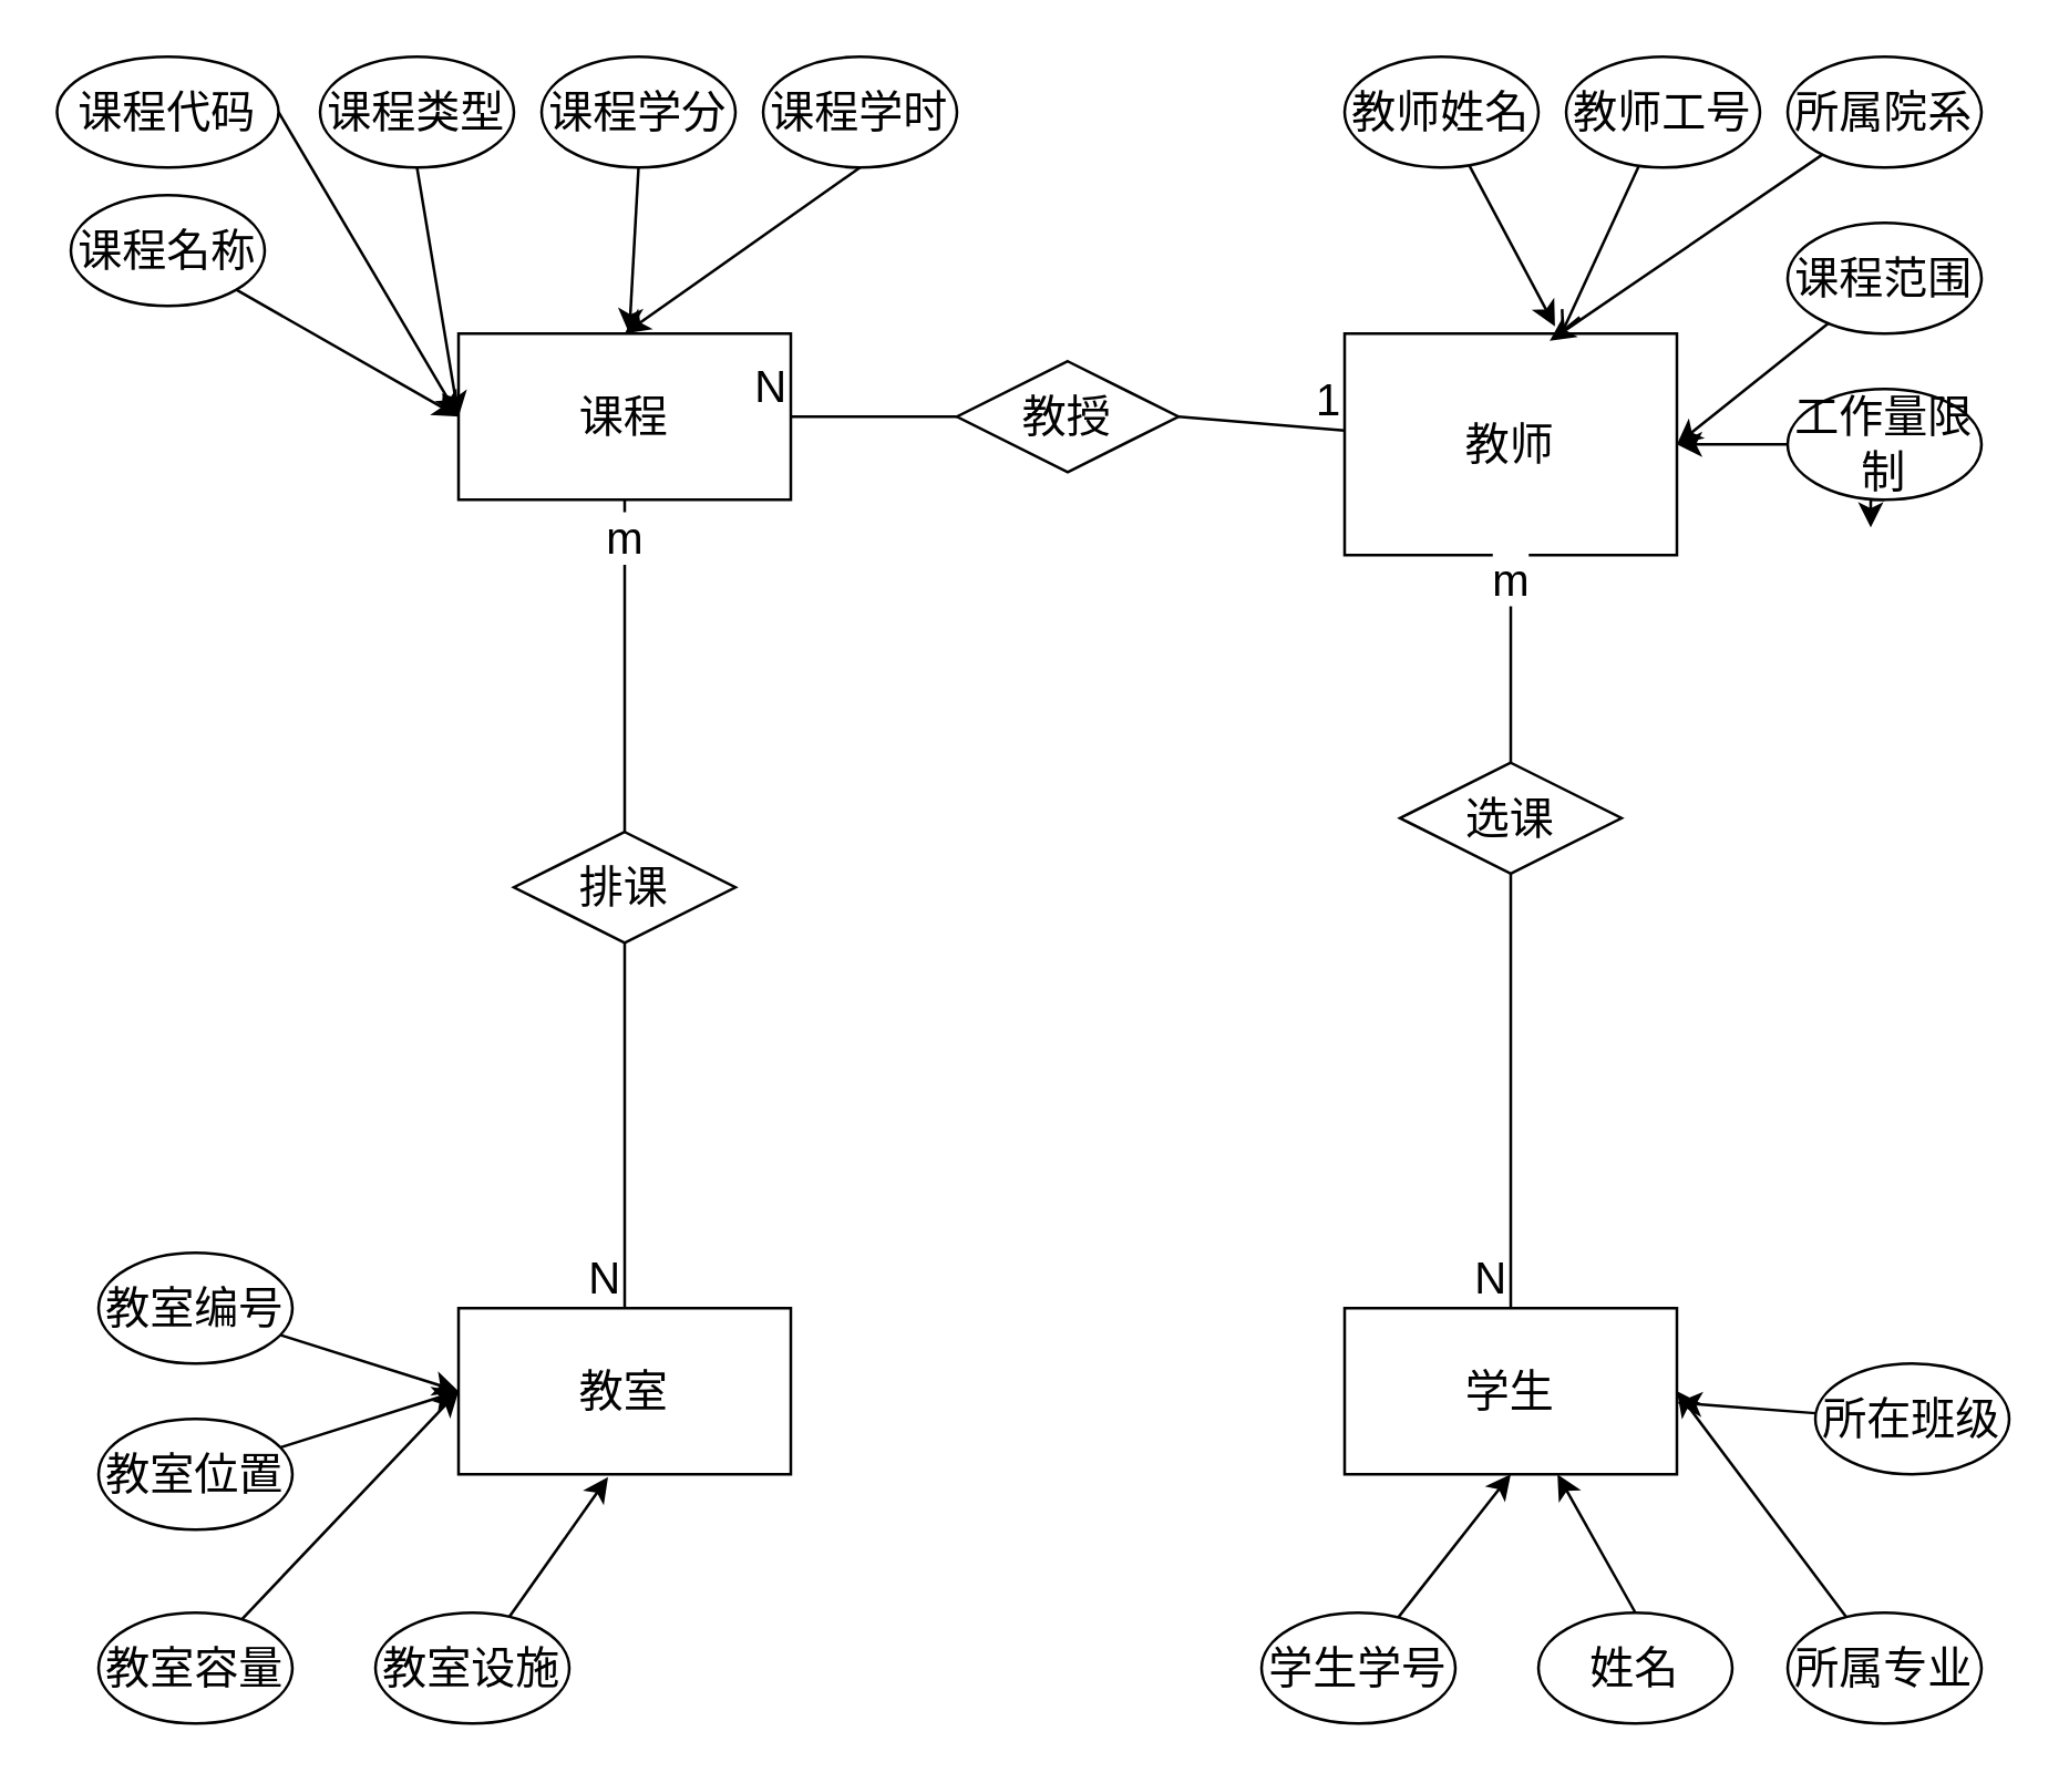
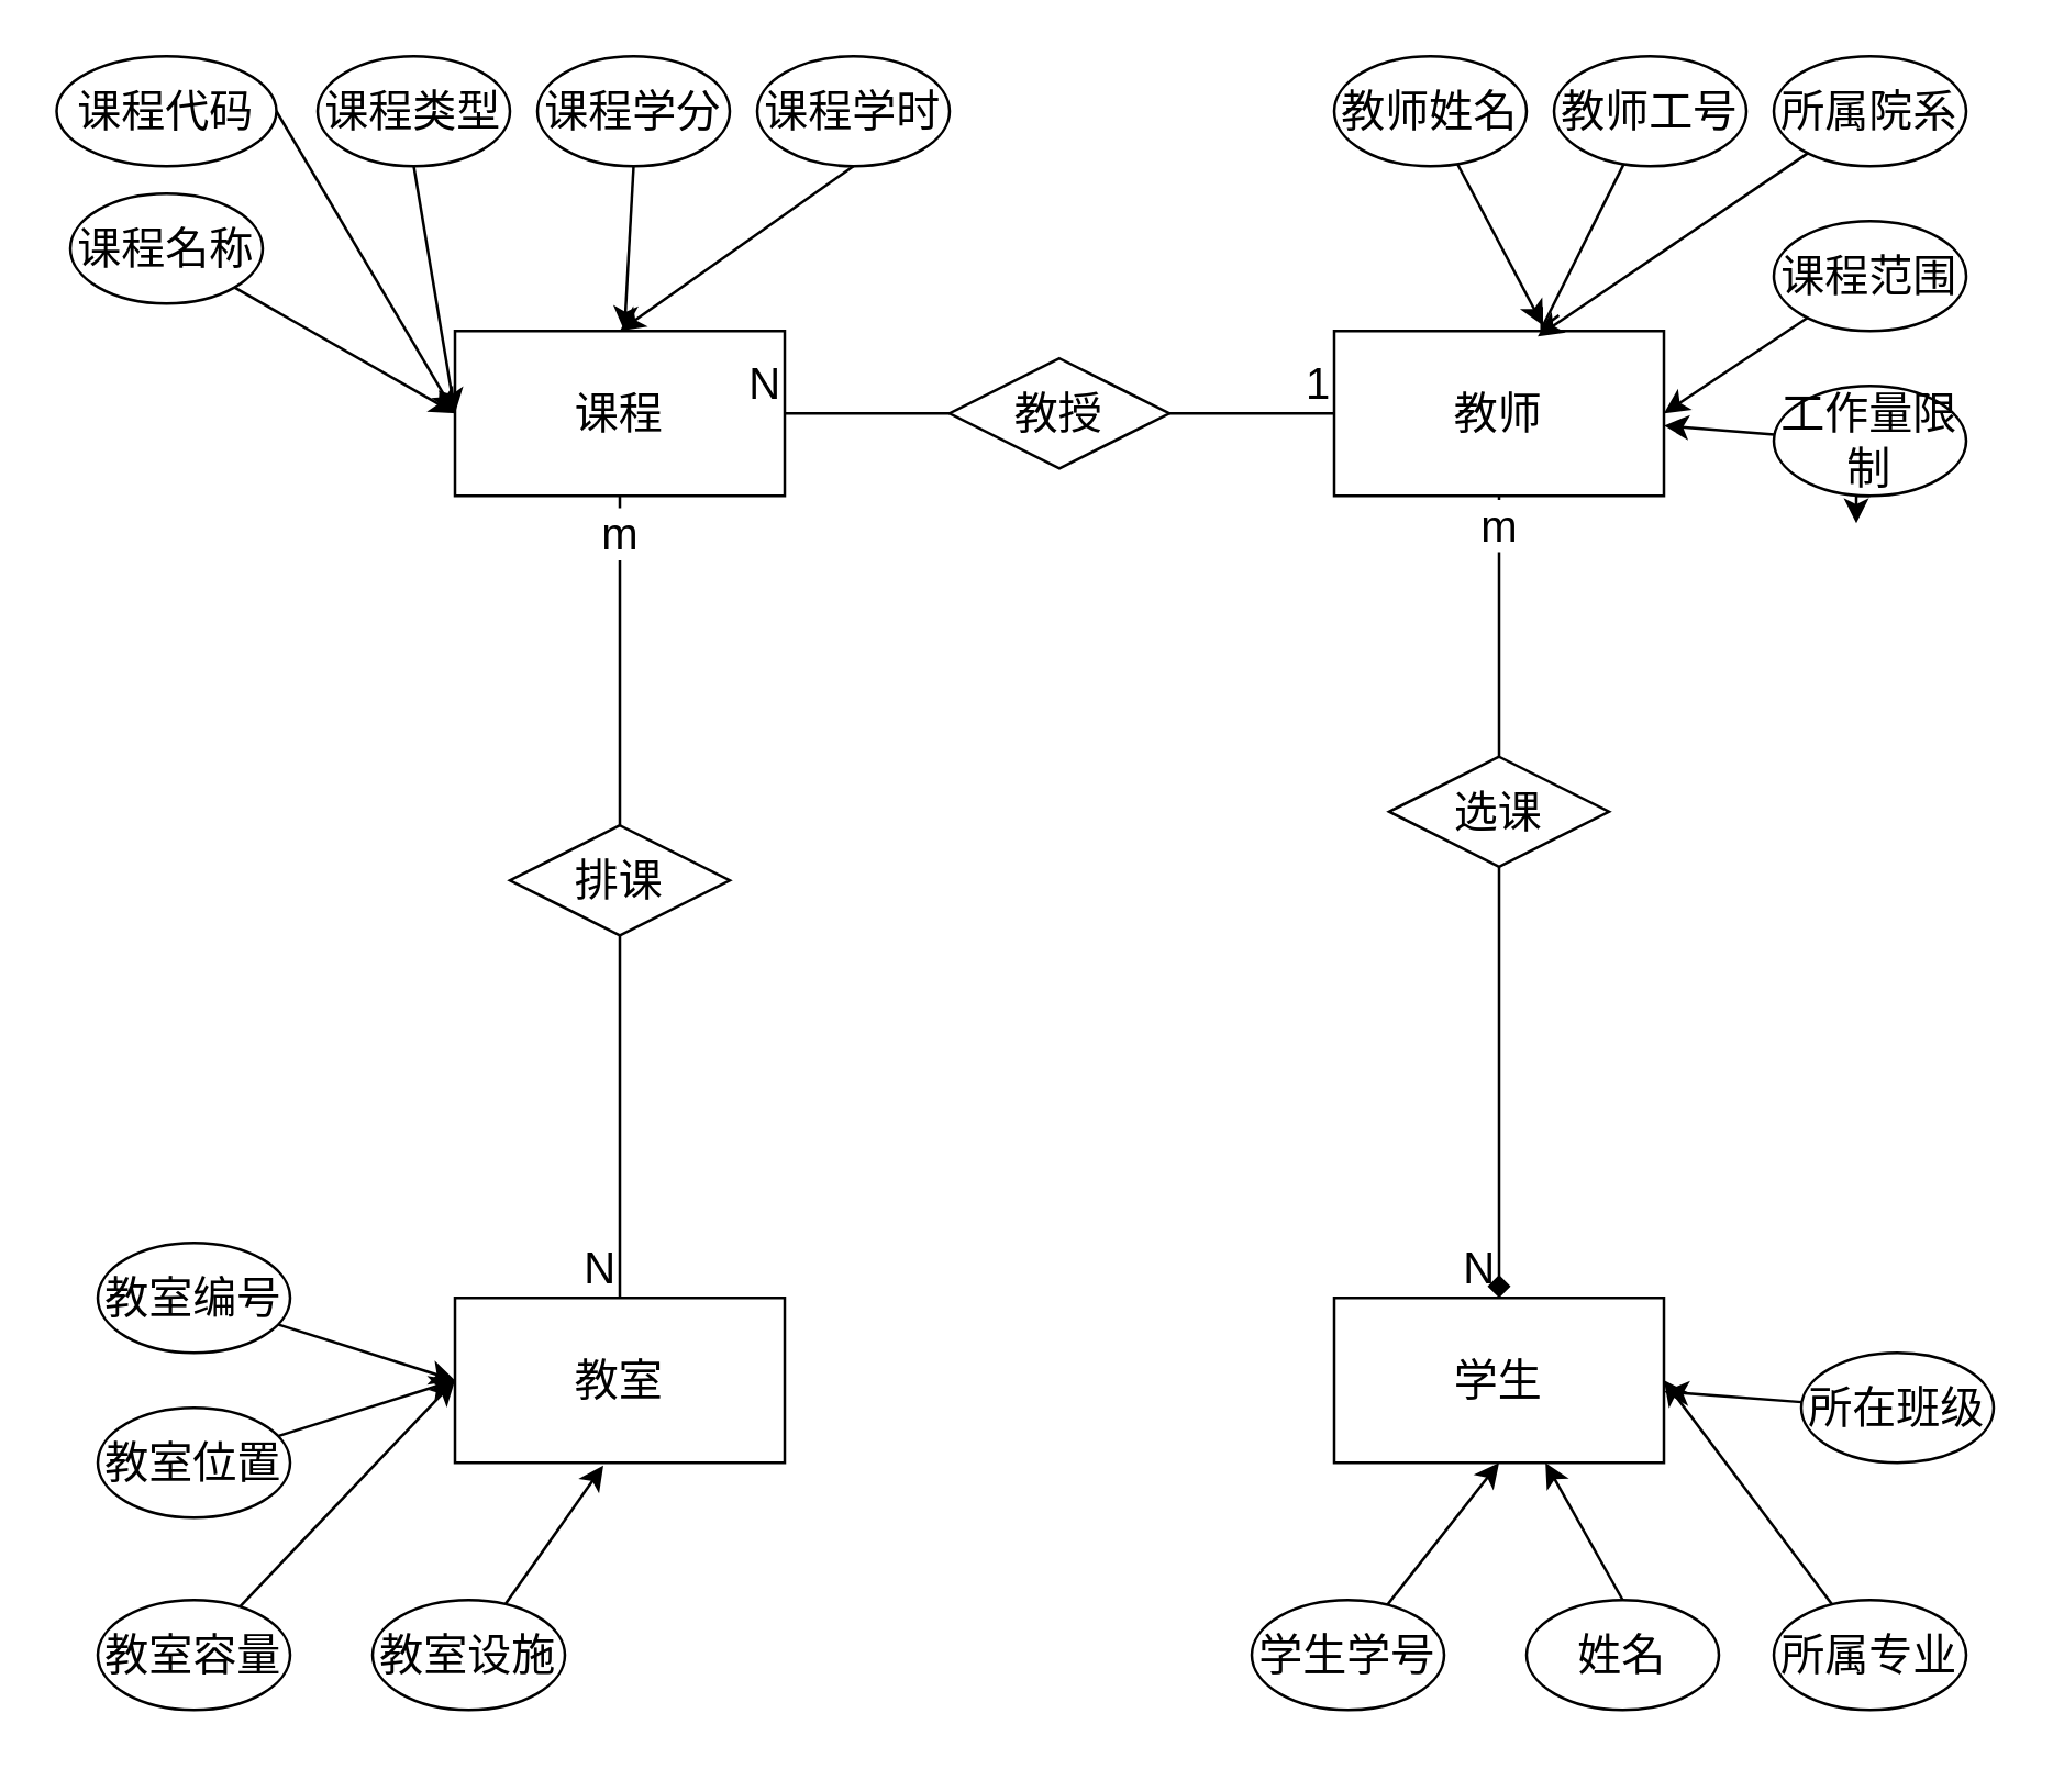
  <mxCell id="0" />
  <mxCell id="1" parent="0" />
  <mxCell id="2" value="课程" style="rounded=0;whiteSpace=wrap;html=1;fontSize=16;" vertex="1" parent="1"><mxGeometry x="165" y="120" width="120" height="60" as="geometry" /></mxCell>
- <mxCell id="3" value="教师" style="rounded=0;whiteSpace=wrap;html=1;fontSize=16;" vertex="1" parent="1"><mxGeometry x="485" y="120" width="120" height="80" as="geometry" /></mxCell>
+ <mxCell id="3" value="教师" style="rounded=0;whiteSpace=wrap;html=1;fontSize=16;" vertex="1" parent="1"><mxGeometry x="485" y="120" width="120" height="60" as="geometry" /></mxCell>
  <mxCell id="4" value="教室" style="rounded=0;whiteSpace=wrap;html=1;fontSize=16;" vertex="1" parent="1"><mxGeometry x="165" y="472" width="120" height="60" as="geometry" /></mxCell>
  <mxCell id="5" value="学生" style="rounded=0;whiteSpace=wrap;html=1;fontSize=16;" vertex="1" parent="1"><mxGeometry x="485" y="472" width="120" height="60" as="geometry" /></mxCell>
  <mxCell id="6" style="rounded=0;orthogonalLoop=1;jettySize=auto;html=1;entryX=0;entryY=0.5;entryDx=0;entryDy=0;fontSize=16;" edge="1" parent="1" source="7" target="2"><mxGeometry relative="1" as="geometry" /></mxCell>
  <mxCell id="7" value="课程名称" style="ellipse;whiteSpace=wrap;html=1;fontSize=16;" vertex="1" parent="1"><mxGeometry x="25" y="70" width="70" height="40" as="geometry" /></mxCell>
  <mxCell id="8" style="rounded=0;orthogonalLoop=1;jettySize=auto;html=1;exitX=1;exitY=0.5;exitDx=0;exitDy=0;fontSize=16;" edge="1" parent="1" source="9"><mxGeometry relative="1" as="geometry"><mxPoint x="165" y="150" as="targetPoint" /></mxGeometry></mxCell>
  <mxCell id="9" value="课程代码" style="ellipse;whiteSpace=wrap;html=1;fontSize=16;" vertex="1" parent="1"><mxGeometry x="20" y="20" width="80" height="40" as="geometry" /></mxCell>
  <mxCell id="10" style="rounded=0;orthogonalLoop=1;jettySize=auto;html=1;exitX=0.5;exitY=1;exitDx=0;exitDy=0;entryX=0;entryY=0.5;entryDx=0;entryDy=0;fontSize=16;" edge="1" parent="1" source="11" target="2"><mxGeometry relative="1" as="geometry" /></mxCell>
  <mxCell id="11" value="课程类型" style="ellipse;whiteSpace=wrap;html=1;fontSize=16;" vertex="1" parent="1"><mxGeometry x="115" y="20" width="70" height="40" as="geometry" /></mxCell>
  <mxCell id="12" style="rounded=0;orthogonalLoop=1;jettySize=auto;html=1;exitX=0.5;exitY=1;exitDx=0;exitDy=0;fontSize=16;" edge="1" parent="1" source="13" target="2"><mxGeometry relative="1" as="geometry" /></mxCell>
  <mxCell id="13" value="课程学分" style="ellipse;whiteSpace=wrap;html=1;fontSize=16;" vertex="1" parent="1"><mxGeometry x="195" y="20" width="70" height="40" as="geometry" /></mxCell>
  <mxCell id="14" style="rounded=0;orthogonalLoop=1;jettySize=auto;html=1;exitX=0.5;exitY=1;exitDx=0;exitDy=0;entryX=0.5;entryY=0;entryDx=0;entryDy=0;fontSize=16;" edge="1" parent="1" source="15" target="2"><mxGeometry relative="1" as="geometry" /></mxCell>
  <mxCell id="15" value="课程学时" style="ellipse;whiteSpace=wrap;html=1;fontSize=16;" vertex="1" parent="1"><mxGeometry x="275" y="20" width="70" height="40" as="geometry" /></mxCell>
  <mxCell id="16" style="rounded=0;orthogonalLoop=1;jettySize=auto;html=1;entryX=0.633;entryY=-0.033;entryDx=0;entryDy=0;entryPerimeter=0;fontSize=16;" edge="1" parent="1" source="17" target="3"><mxGeometry relative="1" as="geometry" /></mxCell>
  <mxCell id="17" value="教师姓名" style="ellipse;whiteSpace=wrap;html=1;fontSize=16;" vertex="1" parent="1"><mxGeometry x="485" y="20" width="70" height="40" as="geometry" /></mxCell>
  <mxCell id="18" style="rounded=0;orthogonalLoop=1;jettySize=auto;html=1;fontSize=16;endArrow=open;" edge="1" parent="1" source="19" target="3"><mxGeometry relative="1" as="geometry" /></mxCell>
  <mxCell id="19" value="教师工号" style="ellipse;whiteSpace=wrap;html=1;fontSize=16;" vertex="1" parent="1"><mxGeometry x="565" y="20" width="70" height="40" as="geometry" /></mxCell>
  <mxCell id="20" style="rounded=0;orthogonalLoop=1;jettySize=auto;html=1;entryX=0.617;entryY=0.033;entryDx=0;entryDy=0;entryPerimeter=0;fontSize=16;" edge="1" parent="1" source="21" target="3"><mxGeometry relative="1" as="geometry" /></mxCell>
  <mxCell id="21" value="所属院系" style="ellipse;whiteSpace=wrap;html=1;fontSize=16;" vertex="1" parent="1"><mxGeometry x="645" y="20" width="70" height="40" as="geometry" /></mxCell>
  <mxCell id="22" style="rounded=0;orthogonalLoop=1;jettySize=auto;html=1;entryX=1;entryY=0.5;entryDx=0;entryDy=0;fontSize=16;" edge="1" parent="1" source="23" target="3"><mxGeometry relative="1" as="geometry" /></mxCell>
  <mxCell id="23" value="课程范围" style="ellipse;whiteSpace=wrap;html=1;fontSize=16;" vertex="1" parent="1"><mxGeometry x="645" y="80" width="70" height="40" as="geometry" /></mxCell>
  <mxCell id="24" style="rounded=0;orthogonalLoop=1;jettySize=auto;html=1;fontSize=16;" edge="1" parent="1" source="26" target="3"><mxGeometry relative="1" as="geometry" /></mxCell>
  <mxCell id="25" style="edgeStyle=orthogonalEdgeStyle;rounded=0;orthogonalLoop=1;jettySize=auto;html=1;exitX=0.5;exitY=1;exitDx=0;exitDy=0;fontSize=16;" edge="1" parent="1" source="26"><mxGeometry relative="1" as="geometry"><mxPoint x="675" y="190" as="targetPoint" /></mxGeometry></mxCell>
  <mxCell id="26" value="工作量限制" style="ellipse;whiteSpace=wrap;html=1;fontSize=16;" vertex="1" parent="1"><mxGeometry x="645" y="140" width="70" height="40" as="geometry" /></mxCell>
  <mxCell id="27" style="rounded=0;orthogonalLoop=1;jettySize=auto;html=1;entryX=0.5;entryY=1;entryDx=0;entryDy=0;fontSize=16;" edge="1" parent="1" source="28" target="5"><mxGeometry relative="1" as="geometry" /></mxCell>
  <mxCell id="28" value="学生学号" style="ellipse;whiteSpace=wrap;html=1;fontSize=16;" vertex="1" parent="1"><mxGeometry x="455" y="582" width="70" height="40" as="geometry" /></mxCell>
  <mxCell id="29" value="教室设施" style="ellipse;whiteSpace=wrap;html=1;fontSize=16;" vertex="1" parent="1"><mxGeometry x="135" y="582" width="70" height="40" as="geometry" /></mxCell>
  <mxCell id="30" style="rounded=0;orthogonalLoop=1;jettySize=auto;html=1;fontSize=16;" edge="1" parent="1" source="31"><mxGeometry relative="1" as="geometry"><mxPoint x="165" y="502" as="targetPoint" /></mxGeometry></mxCell>
  <mxCell id="31" value="教室容量" style="ellipse;whiteSpace=wrap;html=1;fontSize=16;" vertex="1" parent="1"><mxGeometry x="35" y="582" width="70" height="40" as="geometry" /></mxCell>
  <mxCell id="32" style="rounded=0;orthogonalLoop=1;jettySize=auto;html=1;fontSize=16;" edge="1" parent="1" source="33"><mxGeometry relative="1" as="geometry"><mxPoint x="165" y="502" as="targetPoint" /></mxGeometry></mxCell>
  <mxCell id="33" value="教室位置" style="ellipse;whiteSpace=wrap;html=1;fontSize=16;" vertex="1" parent="1"><mxGeometry x="35" y="512" width="70" height="40" as="geometry" /></mxCell>
  <mxCell id="34" style="rounded=0;orthogonalLoop=1;jettySize=auto;html=1;entryX=0;entryY=0.5;entryDx=0;entryDy=0;fontSize=16;" edge="1" parent="1" source="35" target="4"><mxGeometry relative="1" as="geometry" /></mxCell>
  <mxCell id="35" value="教室编号" style="ellipse;whiteSpace=wrap;html=1;fontSize=16;" vertex="1" parent="1"><mxGeometry x="35" y="452" width="70" height="40" as="geometry" /></mxCell>
  <mxCell id="36" style="rounded=0;orthogonalLoop=1;jettySize=auto;html=1;exitX=0.5;exitY=0;exitDx=0;exitDy=0;fontSize=16;" edge="1" parent="1" source="37" target="5"><mxGeometry relative="1" as="geometry" /></mxCell>
  <mxCell id="37" value="姓名" style="ellipse;whiteSpace=wrap;html=1;fontSize=16;" vertex="1" parent="1"><mxGeometry x="555" y="582" width="70" height="40" as="geometry" /></mxCell>
  <mxCell id="38" style="rounded=0;orthogonalLoop=1;jettySize=auto;html=1;entryX=1;entryY=0.5;entryDx=0;entryDy=0;fontSize=16;" edge="1" parent="1" source="39" target="5"><mxGeometry relative="1" as="geometry" /></mxCell>
  <mxCell id="39" value="所属专业" style="ellipse;whiteSpace=wrap;html=1;fontSize=16;" vertex="1" parent="1"><mxGeometry x="645" y="582" width="70" height="40" as="geometry" /></mxCell>
  <mxCell id="40" style="rounded=0;orthogonalLoop=1;jettySize=auto;html=1;fontSize=16;" edge="1" parent="1" source="41" target="5"><mxGeometry relative="1" as="geometry" /></mxCell>
  <mxCell id="41" value="所在班级" style="ellipse;whiteSpace=wrap;html=1;fontSize=16;" vertex="1" parent="1"><mxGeometry x="655" y="492" width="70" height="40" as="geometry" /></mxCell>
  <mxCell id="42" value="教授" style="rhombus;whiteSpace=wrap;html=1;fontSize=16;" vertex="1" parent="1"><mxGeometry x="345" y="130" width="80" height="40" as="geometry" /></mxCell>
  <mxCell id="43" value="排课" style="rhombus;whiteSpace=wrap;html=1;fontSize=16;" vertex="1" parent="1"><mxGeometry x="185" y="300" width="80" height="40" as="geometry" /></mxCell>
  <mxCell id="44" value="选课" style="rhombus;whiteSpace=wrap;html=1;fontSize=16;" vertex="1" parent="1"><mxGeometry x="505" y="275" width="80" height="40" as="geometry" /></mxCell>
  <mxCell id="45" style="rounded=0;orthogonalLoop=1;jettySize=auto;html=1;entryX=0.45;entryY=1.017;entryDx=0;entryDy=0;entryPerimeter=0;fontSize=16;" edge="1" parent="1" source="29" target="4"><mxGeometry relative="1" as="geometry" /></mxCell>
  <mxCell id="46" value="" style="endArrow=none;html=1;rounded=0;exitX=1;exitY=0.5;exitDx=0;exitDy=0;fontSize=16;" edge="1" parent="1" source="42" target="3"><mxGeometry relative="1" as="geometry"><mxPoint x="315" y="420" as="sourcePoint" /><mxPoint x="475" y="420" as="targetPoint" /></mxGeometry></mxCell>
  <mxCell id="47" value="1" style="resizable=0;html=1;whiteSpace=wrap;align=right;verticalAlign=bottom;fontSize=16;" connectable="0" vertex="1" parent="46"><mxGeometry x="1" relative="1" as="geometry" /></mxCell>
  <mxCell id="48" value="" style="endArrow=none;html=1;rounded=0;exitX=0;exitY=0.5;exitDx=0;exitDy=0;entryX=1;entryY=0.5;entryDx=0;entryDy=0;fontSize=16;" edge="1" parent="1" source="42" target="2"><mxGeometry relative="1" as="geometry"><mxPoint x="315" y="420" as="sourcePoint" /><mxPoint x="475" y="420" as="targetPoint" /></mxGeometry></mxCell>
  <mxCell id="49" value="N" style="resizable=0;html=1;whiteSpace=wrap;align=right;verticalAlign=bottom;fontSize=16;" connectable="0" vertex="1" parent="48"><mxGeometry x="1" relative="1" as="geometry" /></mxCell>
  <mxCell id="50" value="" style="endArrow=none;html=1;rounded=0;exitX=0.5;exitY=1;exitDx=0;exitDy=0;fontSize=16;" edge="1" parent="1" source="43" target="4"><mxGeometry relative="1" as="geometry"><mxPoint x="265" y="300" as="sourcePoint" /><mxPoint x="425" y="300" as="targetPoint" /></mxGeometry></mxCell>
  <mxCell id="51" value="N" style="resizable=0;html=1;whiteSpace=wrap;align=right;verticalAlign=bottom;fontSize=16;" connectable="0" vertex="1" parent="50"><mxGeometry x="1" relative="1" as="geometry" /></mxCell>
  <mxCell id="52" value="" style="endArrow=none;html=1;rounded=0;entryX=0.5;entryY=1;entryDx=0;entryDy=0;fontSize=16;" edge="1" parent="1" target="2"><mxGeometry relative="1" as="geometry"><mxPoint x="225" y="300" as="sourcePoint" /><mxPoint x="385" y="300" as="targetPoint" /></mxGeometry></mxCell>
  <mxCell id="53" value="m" style="edgeLabel;html=1;align=center;verticalAlign=middle;resizable=0;points=[];fontSize=16;" vertex="1" connectable="0" parent="52"><mxGeometry x="0.783" y="1" relative="1" as="geometry"><mxPoint as="offset" /></mxGeometry></mxCell>
- <mxCell id="54" value="" style="endArrow=none;html=1;rounded=0;exitX=0.5;exitY=1;exitDx=0;exitDy=0;entryX=0.5;entryY=0;entryDx=0;entryDy=0;fontSize=16;" edge="1" parent="1" source="44" target="5"><mxGeometry relative="1" as="geometry"><mxPoint x="235" y="350" as="sourcePoint" /><mxPoint x="235" y="482" as="targetPoint" /><Array as="points"><mxPoint x="545" y="410" /></Array></mxGeometry></mxCell>
+ <mxCell id="54" value="" style="endArrow=diamond;html=1;rounded=0;exitX=0.5;exitY=1;exitDx=0;exitDy=0;entryX=0.5;entryY=0;entryDx=0;entryDy=0;fontSize=16;" edge="1" parent="1" source="44" target="5"><mxGeometry relative="1" as="geometry"><mxPoint x="235" y="350" as="sourcePoint" /><mxPoint x="235" y="482" as="targetPoint" /><Array as="points"><mxPoint x="545" y="410" /></Array></mxGeometry></mxCell>
  <mxCell id="55" value="N" style="resizable=0;html=1;whiteSpace=wrap;align=right;verticalAlign=bottom;fontSize=16;" connectable="0" vertex="1" parent="54"><mxGeometry x="1" relative="1" as="geometry" /></mxCell>
  <mxCell id="56" value="" style="endArrow=none;html=1;rounded=0;entryX=0.5;entryY=1;entryDx=0;entryDy=0;exitX=0.5;exitY=0;exitDx=0;exitDy=0;fontSize=16;" edge="1" parent="1" source="44" target="3"><mxGeometry relative="1" as="geometry"><mxPoint x="235" y="310" as="sourcePoint" /><mxPoint x="235" y="190" as="targetPoint" /></mxGeometry></mxCell>
  <mxCell id="57" value="m" style="edgeLabel;html=1;align=center;verticalAlign=middle;resizable=0;points=[];fontSize=16;" vertex="1" connectable="0" parent="56"><mxGeometry x="0.783" y="1" relative="1" as="geometry"><mxPoint as="offset" /></mxGeometry></mxCell>
